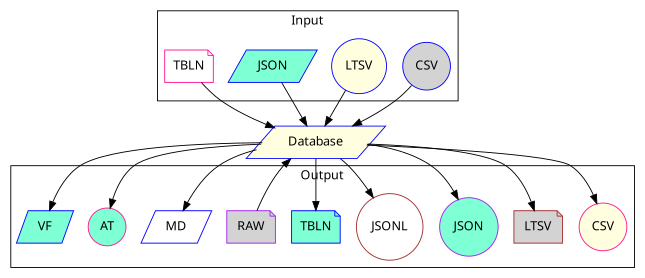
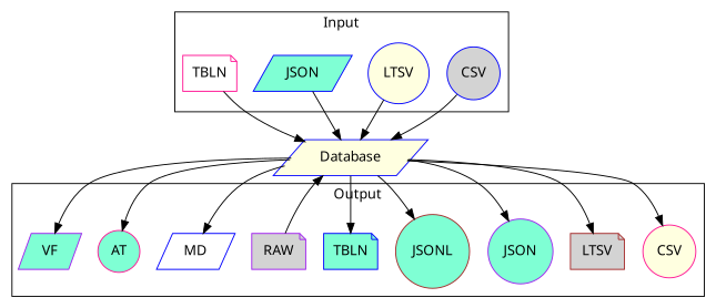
  digraph {
    fontname="Noto Sans"
    rankdir=TB
    node [color=blue fillcolor=aquamarine fontname="Noto Sans" shape=circle style=filled]
    edge [fontname="Noto Sans"]
    n1 [fillcolor=lightgrey label=CSV]
    n2 [fillcolor=lightyellow label=LTSV]
    n3 [label=JSON shape=parallelogram]
    n4 [color=deeppink fillcolor=white label=TBLN shape=note]
    n5 [color=deeppink fillcolor=lightyellow label=CSV]
    n6 [color=brown fillcolor=lightgrey label=LTSV shape=note]
    n7 [color=purple label=JSON]
-   n8 [color=brown fillcolor=white label=JSONL]
+   n8 [color=brown label=JSONL]
    n9 [label=TBLN shape=note]
    n10 [color=purple fillcolor=lightgrey label=RAW shape=note]
    n11 [fillcolor=white label=MD shape=parallelogram]
    n12 [color=deeppink label=AT]
-   n13 [label=VF shape=parallelogram]
+   n13 [color=purple label=VF shape=parallelogram]
    n14 [fillcolor=lightyellow label=Database shape=parallelogram]
    subgraph cluster_1 {
      label=Input
      n1
      n2
      n3
      n4
    }
    subgraph cluster_2 {
      label=Output
      n5
      n6
      n7
      n8
      n9
      n10
      n11
      n12
      n13
    }
    n1 -> n14
    n2 -> n14
    n3 -> n14
    n4 -> n14
    n10 -> n14
    n14 -> n5
    n14 -> n6
    n14 -> n7
    n14 -> n8
    n14 -> n9
    n14 -> n11
    n14 -> n12
    n14 -> n13
  }
